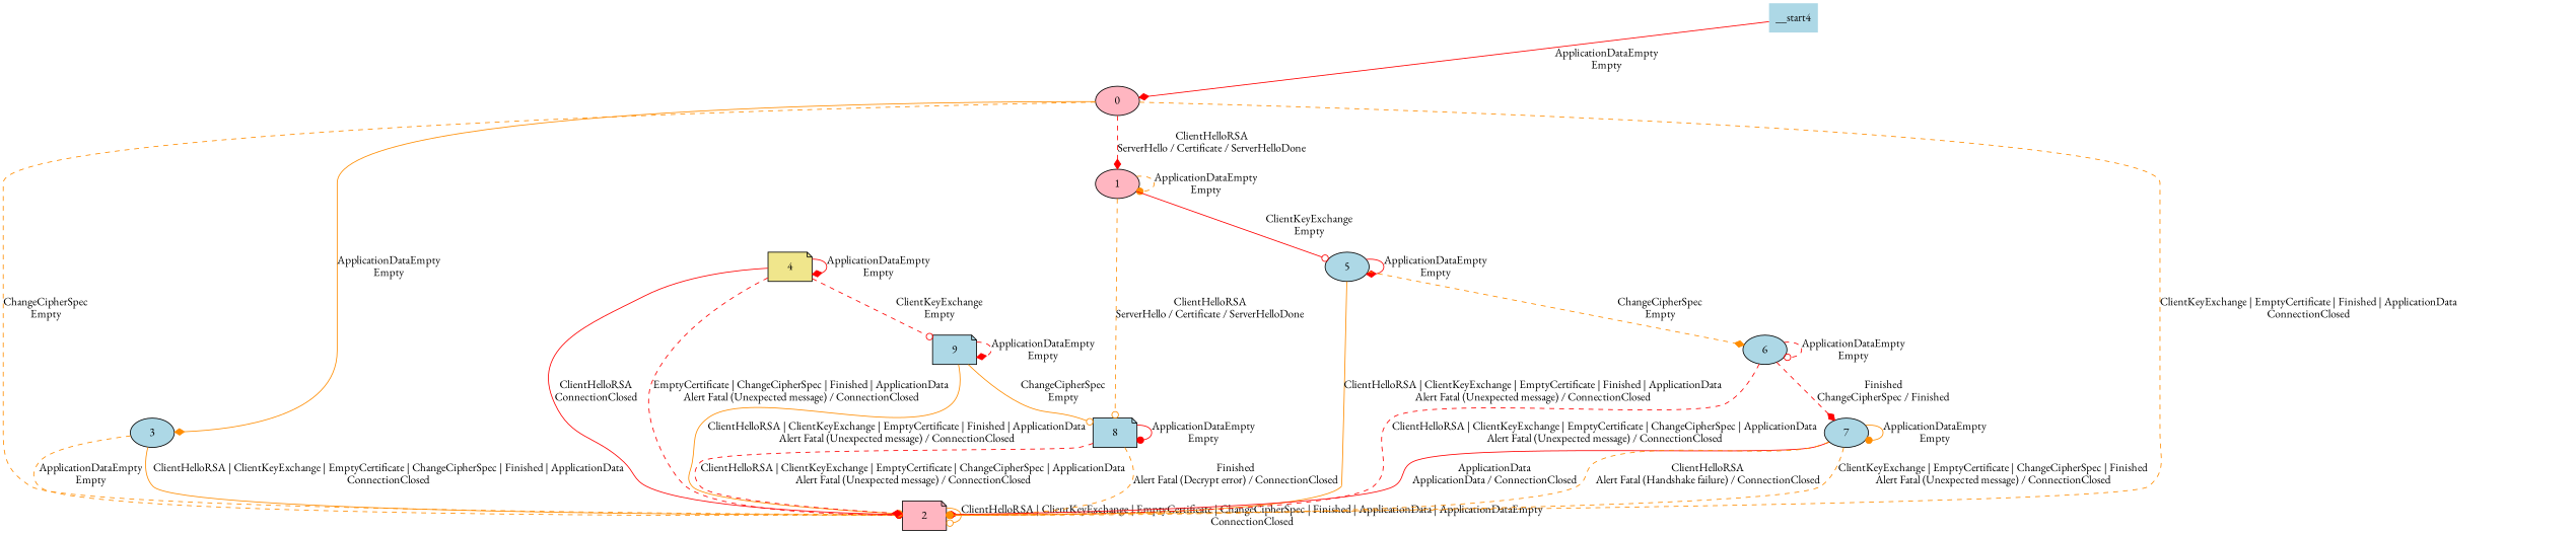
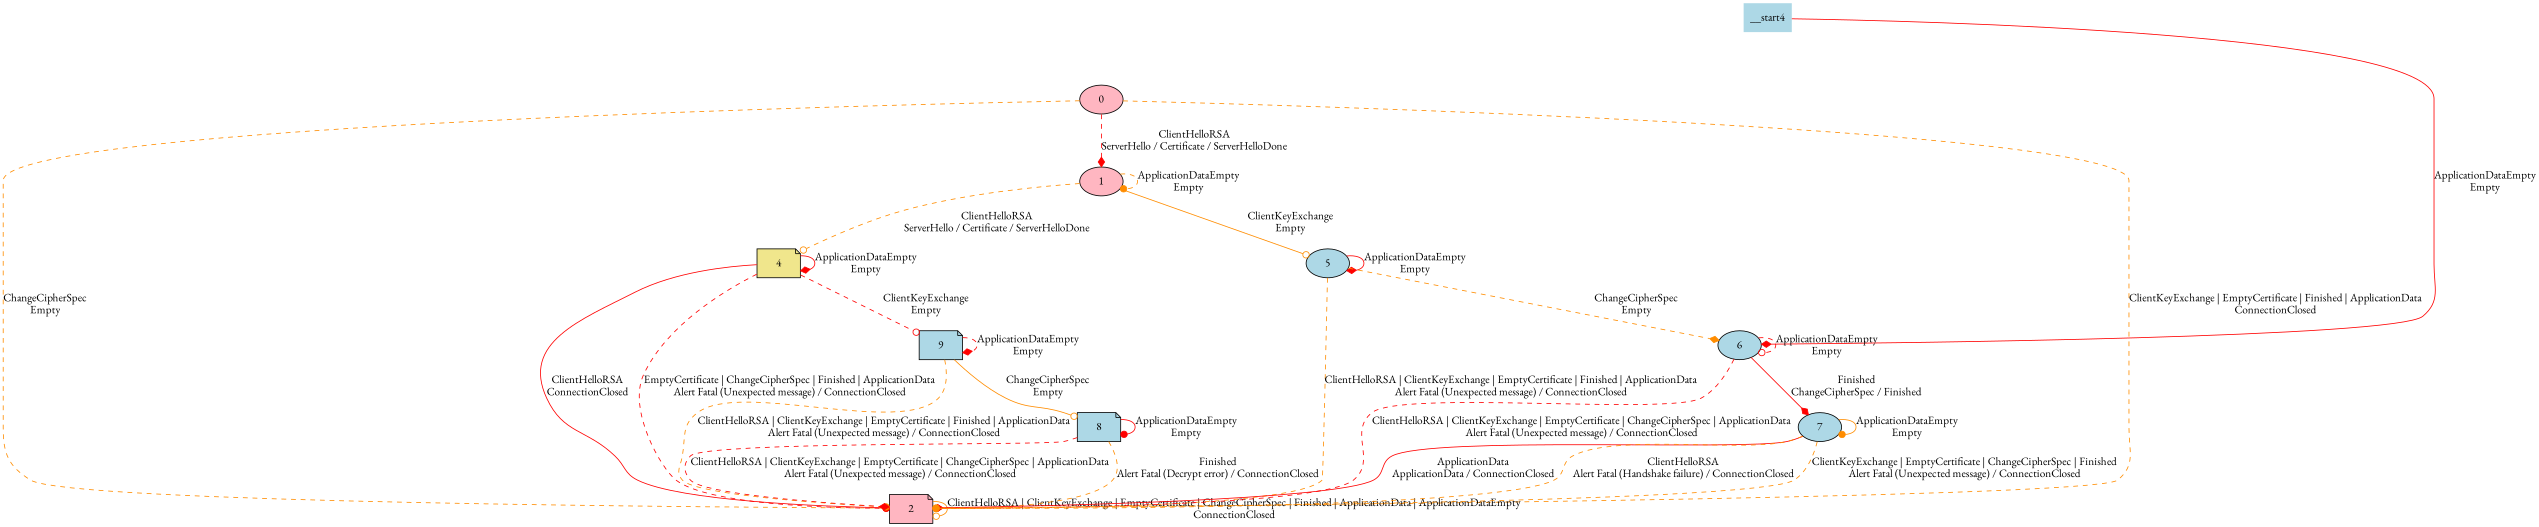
  digraph {
    fontname="EB Garamond"
    node [fillcolor=lightblue fontname="EB Garamond" shape=ellipse style=filled]
    edge [arrowhead=diamond color=darkorange fontname="EB Garamond" style=dashed]
    n1 [label=__start4 shape=none]
    n2 [fillcolor=lightpink label=0]
    n3 [fillcolor=lightpink label=1]
    n4 [fillcolor=lightpink label=2 shape=note]
-   n5 [label=3]
    n6 [fillcolor=khaki label=4 shape=note]
    n7 [label=5]
    n8 [label=9 shape=note]
    n9 [label=6]
    n10 [label=8 shape=note]
    n11 [label=7]
-   n1 -> n2 [color=red label=<ApplicationDataEmpty<br />Empty> style=solid]
+   n1 -> n9 [color=red label=<ApplicationDataEmpty<br />Empty> style=solid]
    n2 -> n3 [color=red label=<ClientHelloRSA<br />ServerHello / Certificate / ServerHelloDone>]
    n2 -> n4 [label=<ClientKeyExchange | EmptyCertificate | Finished | ApplicationData<br />ConnectionClosed>]
    n2 -> n4 [arrowhead=odot label=<ChangeCipherSpec<br />Empty>]
-   n2 -> n5 [label=<ApplicationDataEmpty<br />Empty> style=solid]
    n3 -> n3 [arrowhead=dot label=<ApplicationDataEmpty<br />Empty>]
-   n3 -> n10 [arrowhead=odot label=<ClientHelloRSA<br />ServerHello / Certificate / ServerHelloDone>]
-   n3 -> n7 [arrowhead=odot color=red label=<ClientKeyExchange<br />Empty> style=solid]
+   n3 -> n6 [arrowhead=odot label=<ClientHelloRSA<br />ServerHello / Certificate / ServerHelloDone>]
+   n3 -> n7 [arrowhead=odot label=<ClientKeyExchange<br />Empty> style=solid]
    n4 -> n4 [arrowhead=odot label=<ClientHelloRSA | ClientKeyExchange | EmptyCertificate | ChangeCipherSpec | Finished | ApplicationData | ApplicationDataEmpty<br />ConnectionClosed> style=solid]
-   n5 -> n4 [arrowhead=dot label=<ClientHelloRSA | ClientKeyExchange | EmptyCertificate | ChangeCipherSpec | Finished | ApplicationData<br />ConnectionClosed> style=solid]
-   n5 -> n4 [arrowhead=dot label=<ApplicationDataEmpty<br />Empty>]
    n6 -> n4 [arrowhead=odot color=red label=<ClientHelloRSA<br />ConnectionClosed> style=solid]
    n6 -> n4 [arrowhead=dot color=red label=<EmptyCertificate | ChangeCipherSpec | Finished | ApplicationData<br />Alert Fatal (Unexpected message) / ConnectionClosed>]
    n6 -> n6 [color=red label=<ApplicationDataEmpty<br />Empty> style=solid]
    n6 -> n8 [arrowhead=odot color=red label=<ClientKeyExchange<br />Empty>]
-   n7 -> n4 [arrowhead=dot label=<ClientHelloRSA | ClientKeyExchange | EmptyCertificate | Finished | ApplicationData<br />Alert Fatal (Unexpected message) / ConnectionClosed> style=solid]
+   n7 -> n4 [arrowhead=dot label=<ClientHelloRSA | ClientKeyExchange | EmptyCertificate | Finished | ApplicationData<br />Alert Fatal (Unexpected message) / ConnectionClosed>]
    n7 -> n7 [color=red label=<ApplicationDataEmpty<br />Empty> style=solid]
    n7 -> n9 [label=<ChangeCipherSpec<br />Empty>]
-   n8 -> n4 [arrowhead=dot label=<ClientHelloRSA | ClientKeyExchange | EmptyCertificate | Finished | ApplicationData<br />Alert Fatal (Unexpected message) / ConnectionClosed> style=solid]
+   n8 -> n4 [arrowhead=dot label=<ClientHelloRSA | ClientKeyExchange | EmptyCertificate | Finished | ApplicationData<br />Alert Fatal (Unexpected message) / ConnectionClosed>]
    n8 -> n8 [color=red label=<ApplicationDataEmpty<br />Empty>]
    n8 -> n10 [arrowhead=odot label=<ChangeCipherSpec<br />Empty> style=solid]
    n9 -> n4 [color=red label=<ClientHelloRSA | ClientKeyExchange | EmptyCertificate | ChangeCipherSpec | ApplicationData<br />Alert Fatal (Unexpected message) / ConnectionClosed>]
    n9 -> n9 [arrowhead=odot color=red label=<ApplicationDataEmpty<br />Empty>]
-   n9 -> n11 [color=red label=<Finished<br />ChangeCipherSpec / Finished>]
+   n9 -> n11 [color=red label=<Finished<br />ChangeCipherSpec / Finished> style=solid]
    n10 -> n4 [arrowhead=odot label=<Finished<br />Alert Fatal (Decrypt error) / ConnectionClosed>]
    n10 -> n4 [color=red label=<ClientHelloRSA | ClientKeyExchange | EmptyCertificate | ChangeCipherSpec | ApplicationData<br />Alert Fatal (Unexpected message) / ConnectionClosed>]
    n10 -> n10 [arrowhead=dot color=red label=<ApplicationDataEmpty<br />Empty> style=solid]
    n11 -> n4 [color=red label=<ApplicationData<br />ApplicationData / ConnectionClosed> style=solid]
    n11 -> n4 [arrowhead=odot label=<ClientHelloRSA<br />Alert Fatal (Handshake failure) / ConnectionClosed>]
    n11 -> n4 [arrowhead=dot label=<ClientKeyExchange | EmptyCertificate | ChangeCipherSpec | Finished<br />Alert Fatal (Unexpected message) / ConnectionClosed>]
    n11 -> n11 [arrowhead=dot label=<ApplicationDataEmpty<br />Empty> style=solid]
  }
